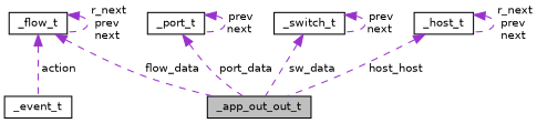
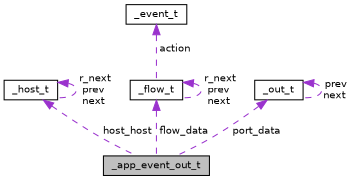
  digraph {
    node [color=black fillcolor=white fontname=Helvetica fontsize=10 shape=record style=filled]
    edge [color=darkorchid3 dir=back fontname=Helvetica fontsize=10 labelfontname=Helvetica labelfontsize=10 style=dashed]
-   n1 [fillcolor=grey75 fontcolor=black height=0.2 label=_app_out_out_t width=0.4]
+   n1 [fillcolor=grey75 fontcolor=black height=0.2 label=_app_event_out_t width=0.4]
    n2 [height=0.2 label=_host_t width=0.4]
    n3 [height=0.2 label=_flow_t width=0.4]
    n4 [height=0.2 label=_event_t width=0.4]
-   n5 [height=0.2 label=_port_t width=0.4]
-   n6 [height=0.2 label=_switch_t width=0.4]
+   n5 [height=0.2 label=_out_t width=0.4]
    n2 -> n1 [label=" host_host"]
    n2 -> n2 [label=" r_next\nprev\nnext"]
    n3 -> n1 [label=" flow_data"]
    n3 -> n3 [label=" r_next\nprev\nnext"]
-   n3 -> n4 [label=" action"]
+   n4 -> n3 [label=" action"]
    n5 -> n1 [label=" port_data"]
    n5 -> n5 [label=" prev\nnext"]
-   n6 -> n1 [label=" sw_data"]
-   n6 -> n6 [label=" prev\nnext"]
  }
